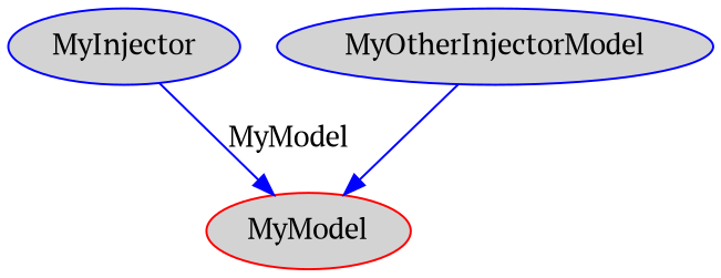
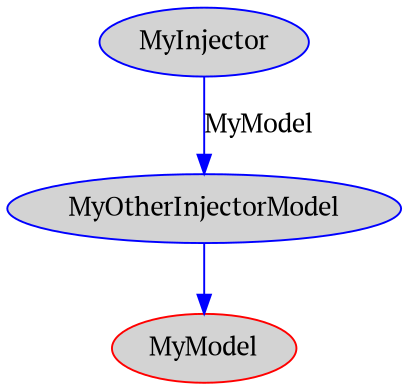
  digraph {
    fontname="PT Serif"
    splines=true
    node [color=blue fillcolor=lightgrey fontname="PT Serif" style=filled]
    edge [color=blue fontname="PT Serif"]
    n1 [label=MyInjector]
    n2 [color=red label=MyModel]
    n3 [label=MyOtherInjectorModel]
-   n1 -> n2 [label=MyModel]
+   n1 -> n3 [label=MyModel]
    n3 -> n2
  }
